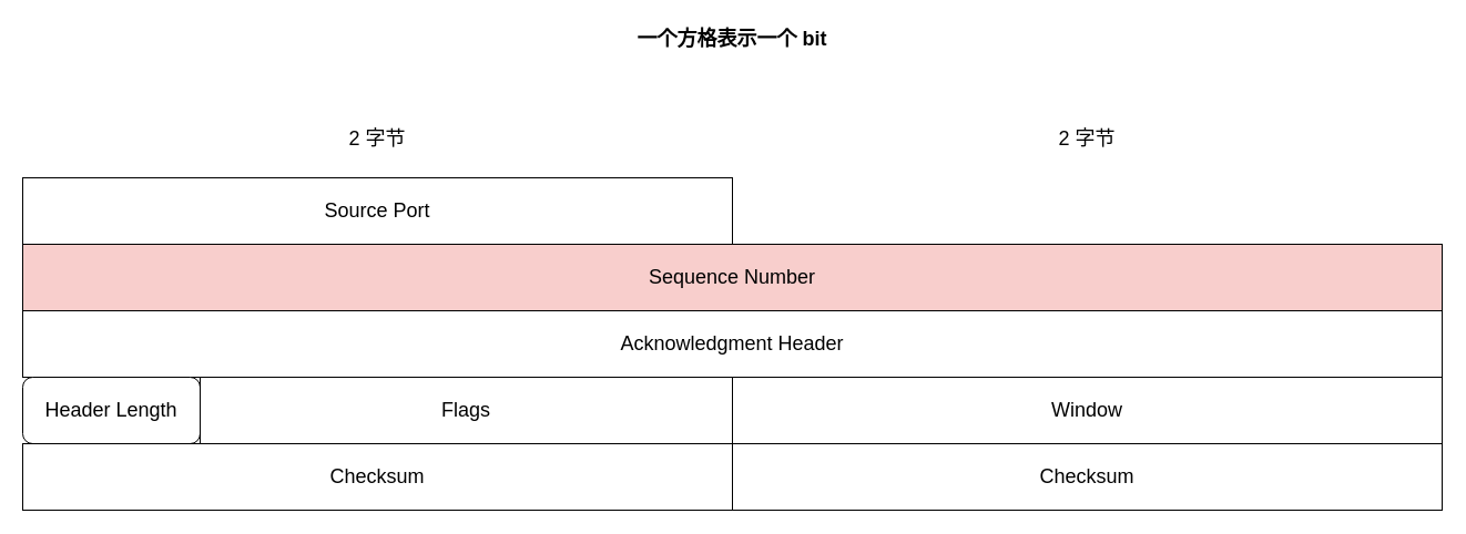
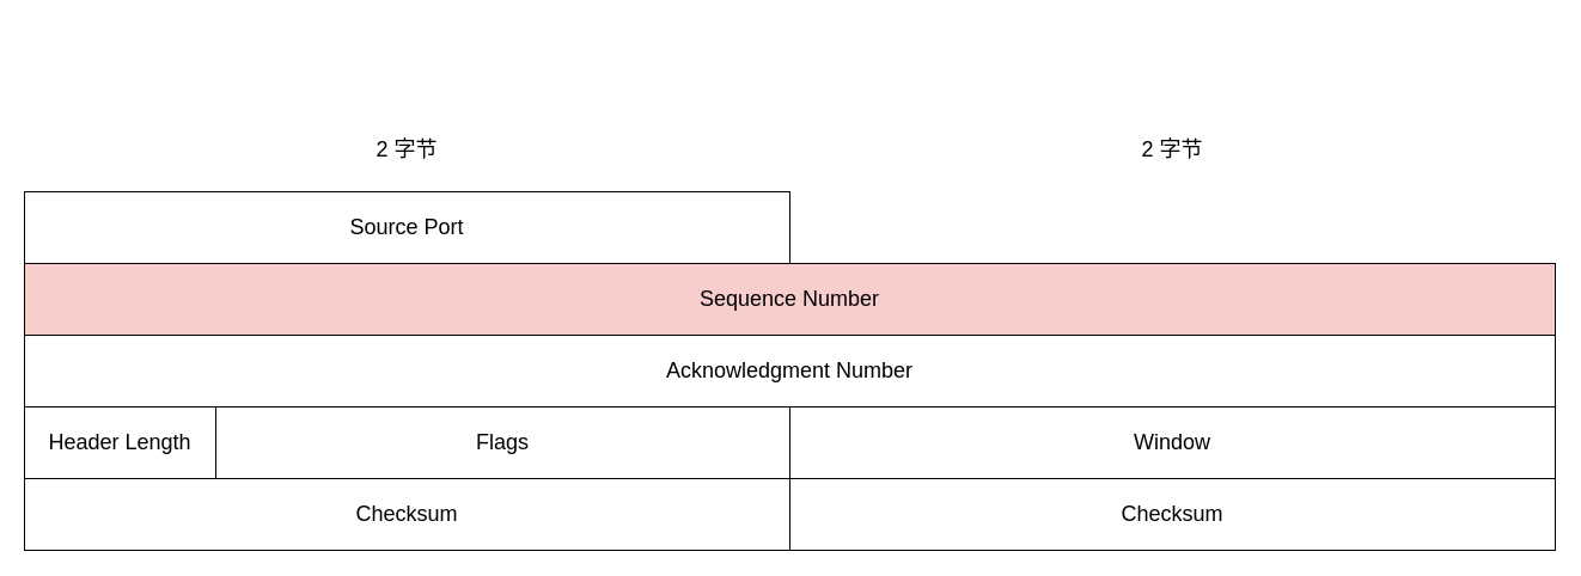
  <mxCell id="0" />
  <mxCell id="1" parent="0" />
  <mxCell id="2" value="&lt;font style=&quot;font-size: 18px;&quot;&gt;Source Port&lt;/font&gt;" style="rounded=0;whiteSpace=wrap;html=1;" vertex="1" parent="1"><mxGeometry x="20" y="160" width="640" height="60" as="geometry" /></mxCell>
  <mxCell id="3" value="&lt;font style=&quot;font-size: 18px;&quot;&gt;2 字节&lt;/font&gt;" style="text;html=1;strokeColor=none;fillColor=none;align=center;verticalAlign=middle;whiteSpace=wrap;rounded=0;" vertex="1" parent="1"><mxGeometry x="310" y="110" width="60" height="30" as="geometry" /></mxCell>
  <mxCell id="4" value="&lt;font style=&quot;font-size: 18px;&quot;&gt;2 字节&lt;/font&gt;" style="text;html=1;strokeColor=none;fillColor=none;align=center;verticalAlign=middle;whiteSpace=wrap;rounded=0;" vertex="1" parent="1"><mxGeometry x="950" y="110" width="60" height="30" as="geometry" /></mxCell>
  <mxCell id="5" value="&lt;font style=&quot;font-size: 18px;&quot;&gt;Sequence Number&lt;/font&gt;" style="rounded=0;whiteSpace=wrap;html=1;fillColor=#f8cecc;" vertex="1" parent="1"><mxGeometry x="20" y="220" width="1280" height="60" as="geometry" /></mxCell>
- <mxCell id="6" value="&lt;font style=&quot;font-size: 18px;&quot;&gt;Acknowledgment Header&lt;/font&gt;" style="rounded=0;whiteSpace=wrap;html=1;" vertex="1" parent="1"><mxGeometry x="20" y="280" width="1280" height="60" as="geometry" /></mxCell>
- <mxCell id="7" value="&lt;font style=&quot;font-size: 18px;&quot;&gt;&lt;b&gt;一个方格表示一个 bit&lt;/b&gt;&lt;/font&gt;" style="text;html=1;strokeColor=none;fillColor=none;align=center;verticalAlign=middle;whiteSpace=wrap;rounded=0;" vertex="1" parent="1"><mxGeometry x="520" y="20" width="280" height="30" as="geometry" /></mxCell>
- <mxCell id="8" value="&lt;font style=&quot;font-size: 18px;&quot;&gt;Header Length&lt;/font&gt;" style="whiteSpace=wrap;html=1;rounded=1;" vertex="1" parent="1"><mxGeometry x="20" y="340" width="160" height="60" as="geometry" /></mxCell>
+ <mxCell id="6" value="&lt;font style=&quot;font-size: 18px;&quot;&gt;Acknowledgment Number&lt;/font&gt;" style="rounded=0;whiteSpace=wrap;html=1;" vertex="1" parent="1"><mxGeometry x="20" y="280" width="1280" height="60" as="geometry" /></mxCell>
+ <mxCell id="8" value="&lt;font style=&quot;font-size: 18px;&quot;&gt;Header Length&lt;/font&gt;" style="rounded=0;whiteSpace=wrap;html=1;" vertex="1" parent="1"><mxGeometry x="20" y="340" width="160" height="60" as="geometry" /></mxCell>
  <mxCell id="9" value="&lt;font style=&quot;font-size: 18px;&quot;&gt;Flags&lt;/font&gt;" style="rounded=0;whiteSpace=wrap;html=1;" vertex="1" parent="1"><mxGeometry x="180" y="340" width="480" height="60" as="geometry" /></mxCell>
  <mxCell id="10" value="&lt;font style=&quot;font-size: 18px;&quot;&gt;Window&lt;/font&gt;" style="rounded=0;whiteSpace=wrap;html=1;" vertex="1" parent="1"><mxGeometry x="660" y="340" width="640" height="60" as="geometry" /></mxCell>
  <mxCell id="11" value="&lt;font style=&quot;font-size: 18px;&quot;&gt;Checksum&lt;/font&gt;" style="rounded=0;whiteSpace=wrap;html=1;" vertex="1" parent="1"><mxGeometry x="20" y="400" width="640" height="60" as="geometry" /></mxCell>
  <mxCell id="12" value="&lt;font style=&quot;font-size: 18px;&quot;&gt;Checksum&lt;/font&gt;" style="rounded=0;whiteSpace=wrap;html=1;" vertex="1" parent="1"><mxGeometry x="660" y="400" width="640" height="60" as="geometry" /></mxCell>
